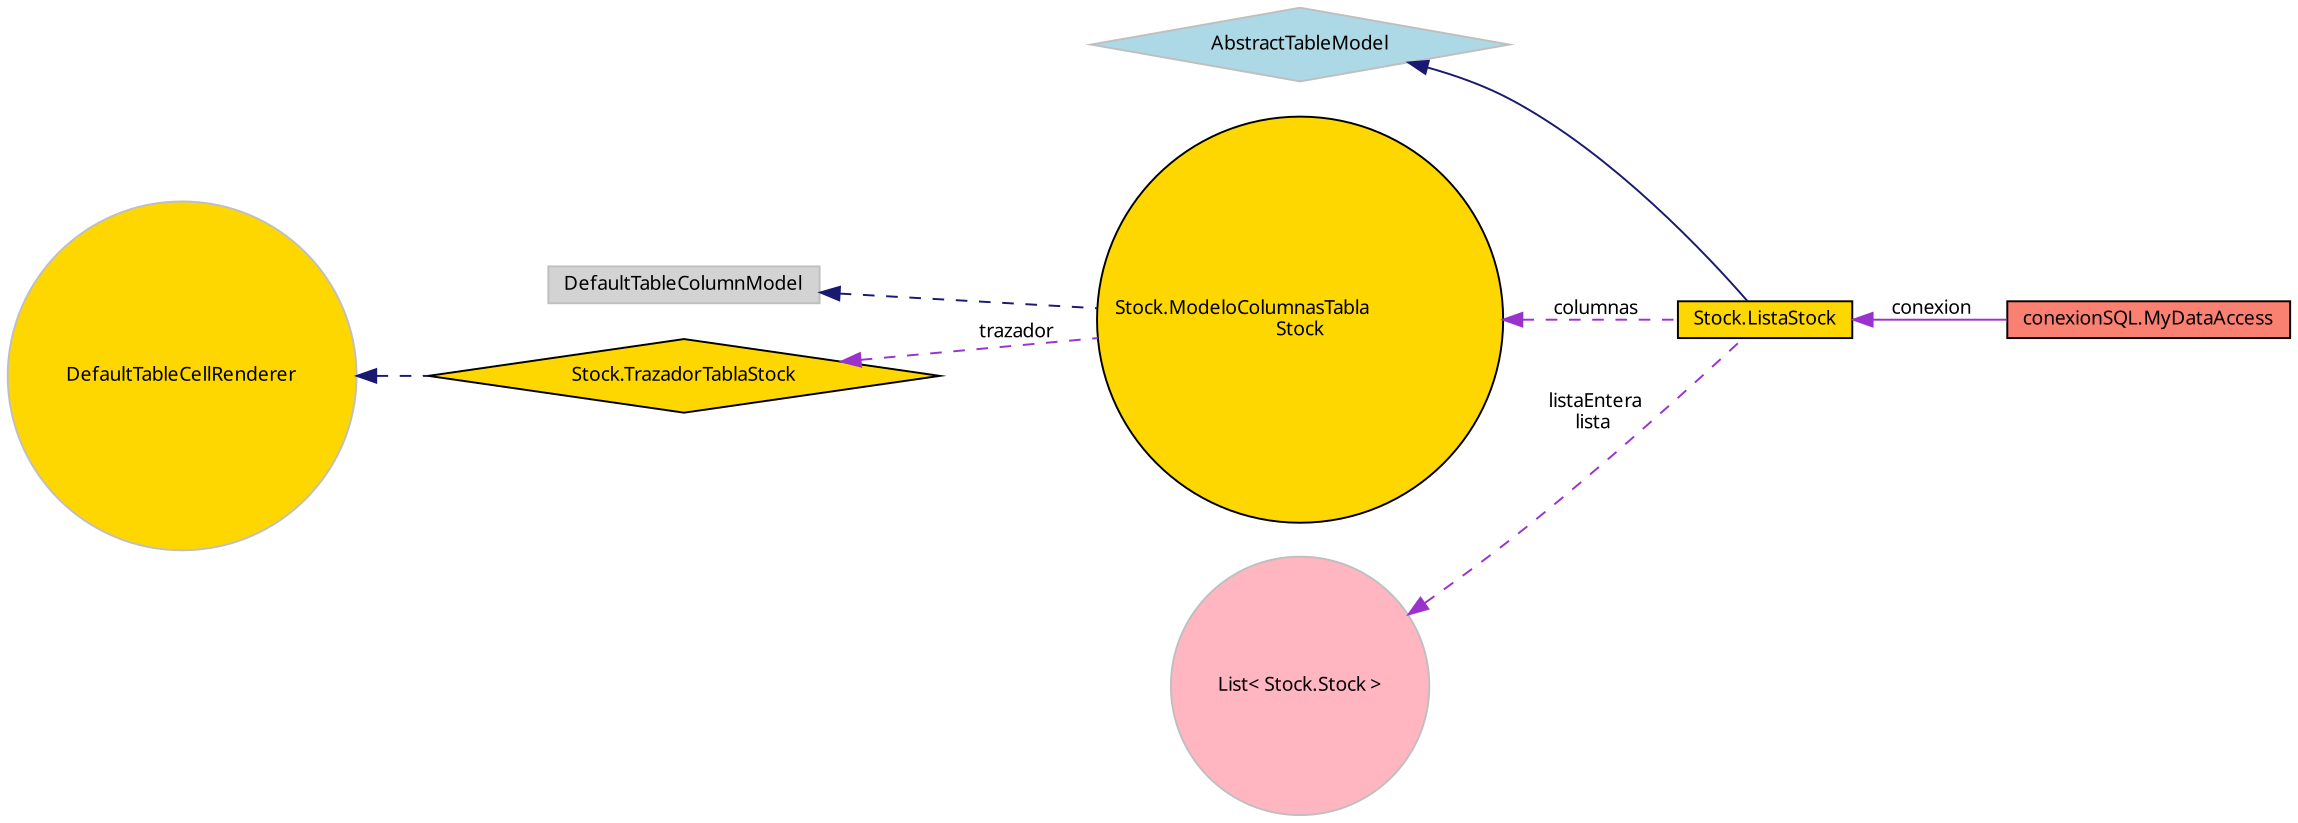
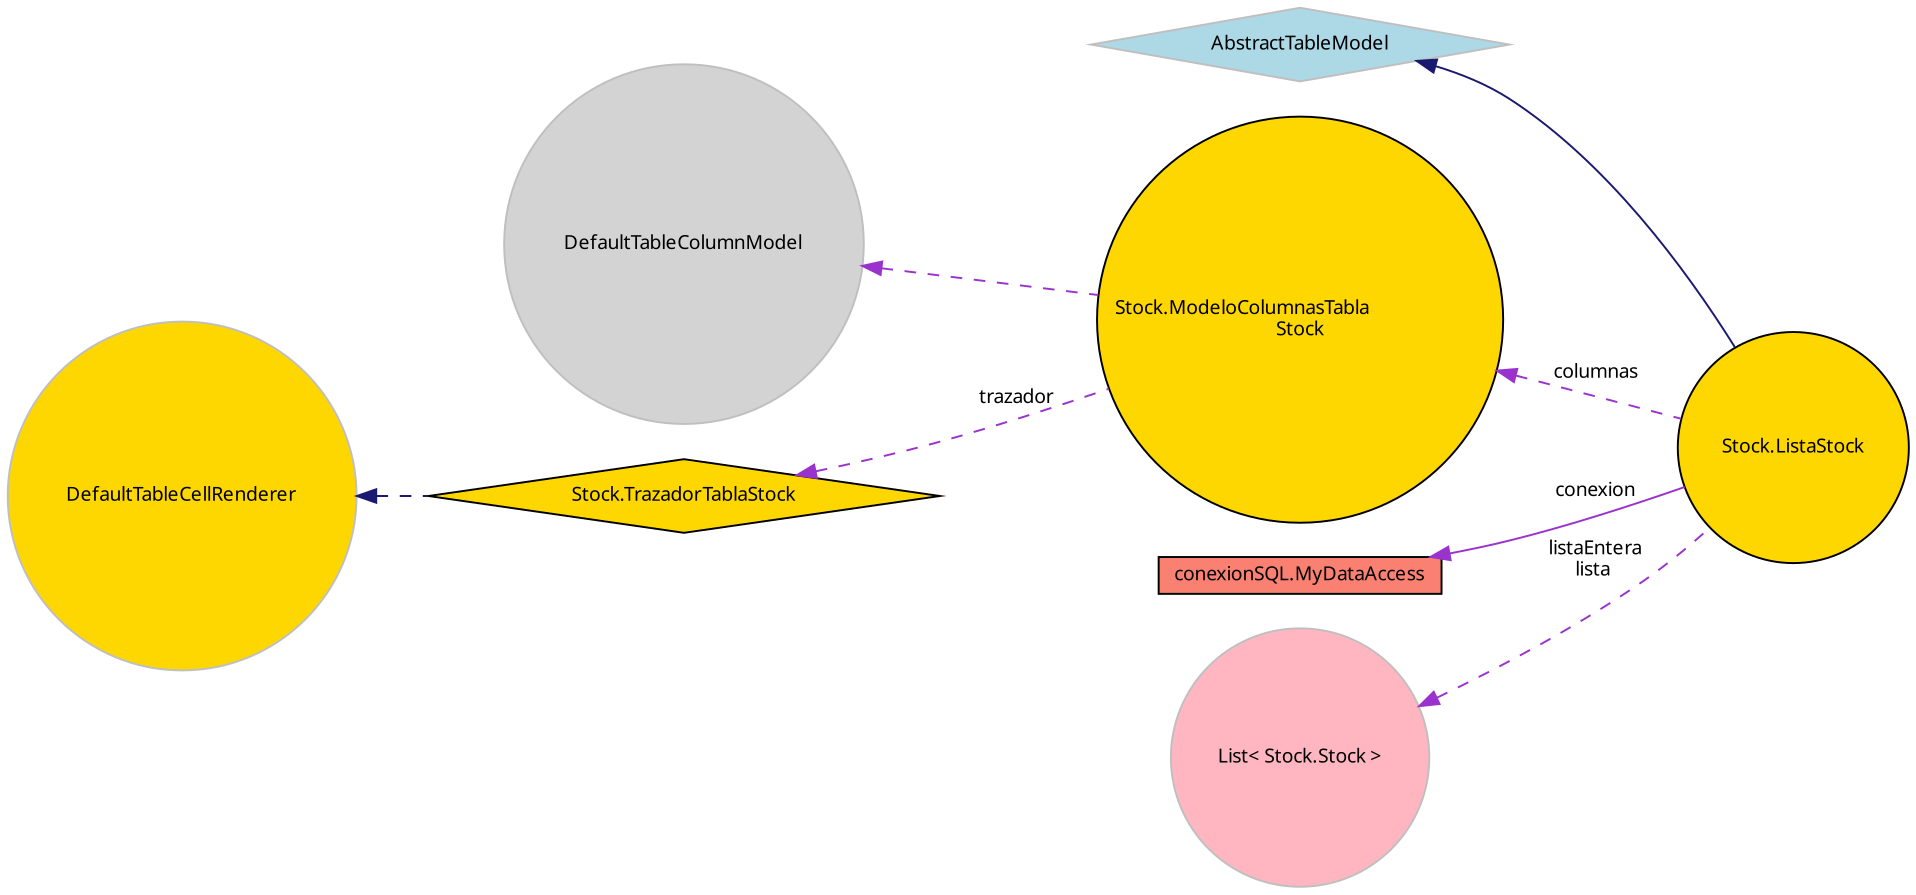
  digraph {
    fontname="Noto Sans"
    rankdir=LR
    node [color=black fillcolor=gold fontname="Noto Sans" fontsize=10 shape=box style=filled]
    edge [color=darkorchid3 dir=back fontname="Noto Sans" fontsize=10 labelfontname=Helvetica labelfontsize=10 style=dashed]
-   n1 [fontcolor=black height=0.2 label="Stock.ListaStock" width=0.4]
+   n1 [fontcolor=black height=0.2 label="Stock.ListaStock" shape=circle width=0.4]
    n2 [color=grey75 fillcolor=lightblue height=0.2 label=AbstractTableModel shape=diamond width=0.4]
    n3 [height=0.2 label="Stock.ModeloColumnasTabla\lStock" shape=circle width=0.4]
-   n4 [color=grey75 fillcolor=lightgrey height=0.2 label=DefaultTableColumnModel width=0.4]
+   n4 [color=grey75 fillcolor=lightgrey height=0.2 label=DefaultTableColumnModel shape=circle width=0.4]
    n5 [height=0.2 label="Stock.TrazadorTablaStock" shape=diamond width=0.4]
    n6 [color=grey75 height=0.2 label=DefaultTableCellRenderer shape=circle width=0.4]
    n7 [fillcolor=salmon height=0.2 label="conexionSQL.MyDataAccess" width=0.4]
    n8 [color=grey75 fillcolor=lightpink height=0.2 label="List\< Stock.Stock \>" shape=circle width=0.4]
    n2 -> n1 [color=midnightblue style=solid]
    n3 -> n1 [label=" columnas"]
-   n4 -> n3 [color=midnightblue]
+   n4 -> n3
    n5 -> n3 [label=" trazador"]
    n6 -> n5 [color=midnightblue]
-   n1 -> n7 [label=" conexion" style=solid]
+   n7 -> n1 [label=" conexion" style=solid]
    n8 -> n1 [label=" listaEntera\nlista"]
  }
